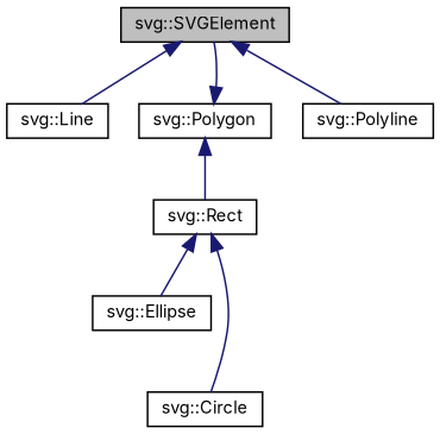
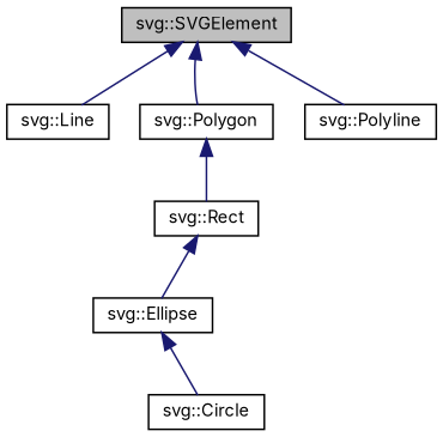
  digraph {
    fontname=Inter
    node [color=black fillcolor=white fontname=Inter fontsize=10 shape=record style=filled]
    edge [color=midnightblue dir=back fontname=Inter fontsize=10 labelfontname=Helvetica labelfontsize=10 style=solid]
    n1 [fillcolor=grey75 fontcolor=black height=0.2 label="svg::SVGElement" width=0.4]
    n2 [height=0.2 label="svg::Line" width=0.4]
    n3 [height=0.2 label="svg::Polygon" width=0.4]
    n4 [height=0.2 label="svg::Polyline" width=0.4]
    n5 [height=0.2 label="svg::Ellipse" width=0.4]
    n6 [height=0.2 label="svg::Circle" width=0.4]
    n7 [height=0.2 label="svg::Rect" width=0.4]
    n1 -> n2
-   n3 -> n1
+   n1 -> n3
    n1 -> n4
    n3 -> n7
-   n7 -> n6
+   n5 -> n6
    n7 -> n5
  }
